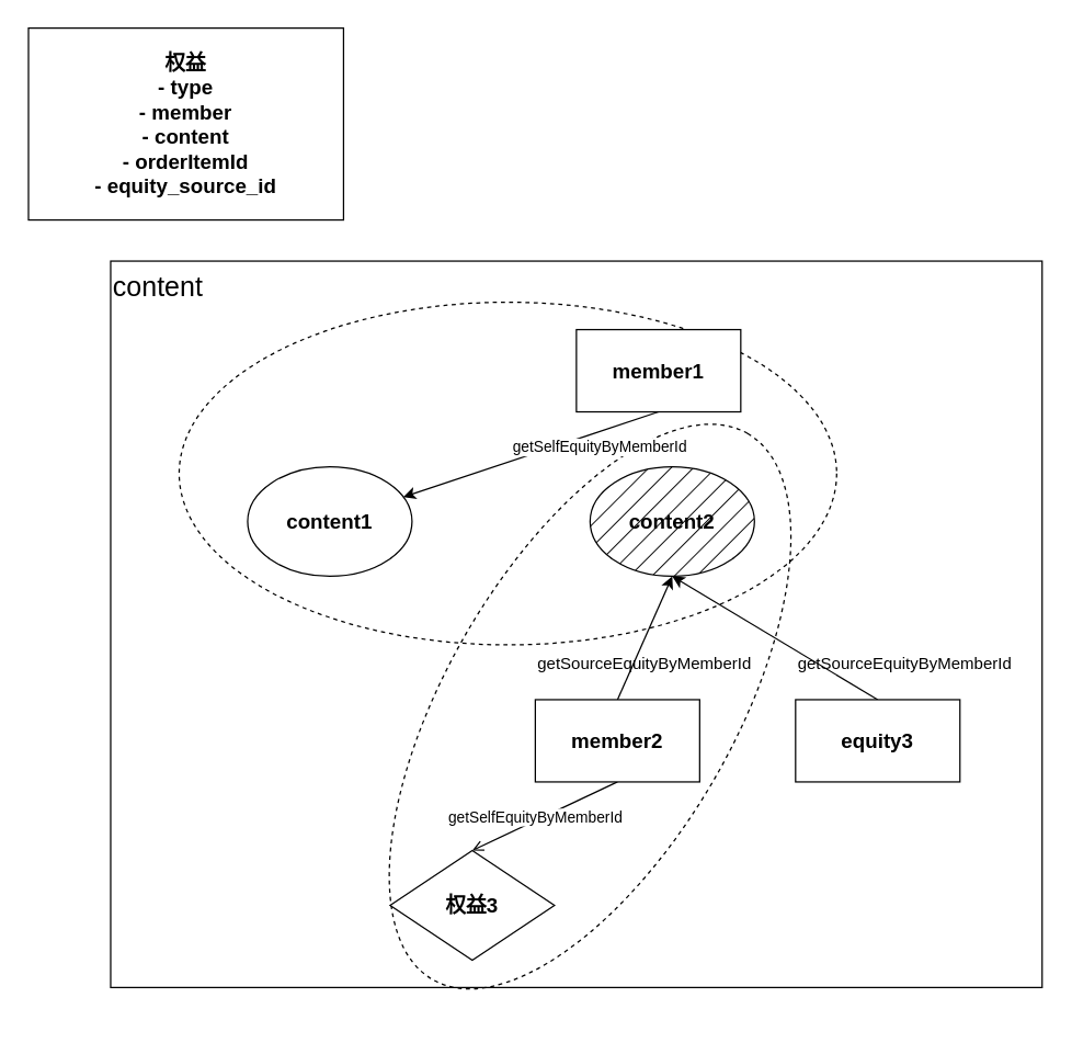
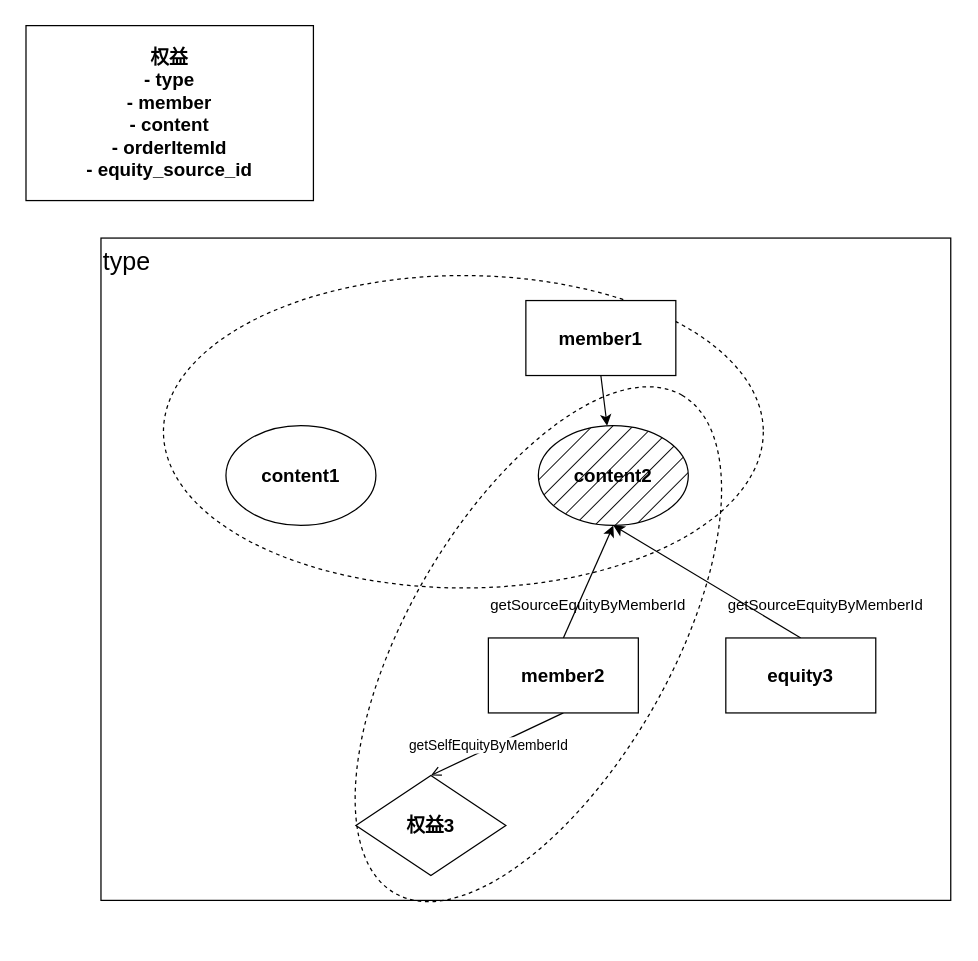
  <mxCell id="0" />
  <mxCell id="1" parent="0" />
  <mxCell id="2" value="权益&lt;div&gt;- type&lt;/div&gt;&lt;div&gt;- member&lt;/div&gt;&lt;div&gt;- content&lt;/div&gt;&lt;div&gt;- orderItemId&lt;/div&gt;&lt;div&gt;- equity_source_id&lt;/div&gt;" style="rounded=0;whiteSpace=wrap;html=1;fontSize=15;fontStyle=1" vertex="1" parent="1"><mxGeometry x="20" y="20" width="230" height="140" as="geometry" /></mxCell>
- <mxCell id="3" value="&lt;div style=&quot;font-size: 20px;&quot;&gt;&lt;span style=&quot;background-color: initial; font-size: 20px;&quot;&gt;content&lt;/span&gt;&lt;/div&gt;" style="rounded=0;whiteSpace=wrap;html=1;align=left;verticalAlign=top;fontSize=20;" vertex="1" parent="1"><mxGeometry x="80" y="190" width="680" height="530" as="geometry" /></mxCell>
+ <mxCell id="3" value="&lt;div style=&quot;font-size: 20px;&quot;&gt;&lt;span style=&quot;background-color: initial; font-size: 20px;&quot;&gt;type&lt;/span&gt;&lt;/div&gt;" style="rounded=0;whiteSpace=wrap;html=1;align=left;verticalAlign=top;fontSize=20;" vertex="1" parent="1"><mxGeometry x="80" y="190" width="680" height="530" as="geometry" /></mxCell>
  <mxCell id="4" value="" style="ellipse;whiteSpace=wrap;html=1;dashed=1;rotation=-60;fillColor=none;" vertex="1" parent="1"><mxGeometry x="200" y="410" width="460" height="210" as="geometry" /></mxCell>
  <mxCell id="5" value="" style="ellipse;whiteSpace=wrap;html=1;dashed=1;fillColor=none;" vertex="1" parent="1"><mxGeometry x="130" y="220" width="480" height="250" as="geometry" /></mxCell>
- <mxCell id="6" style="rounded=0;orthogonalLoop=1;jettySize=auto;html=1;exitX=0.5;exitY=1;exitDx=0;exitDy=0;" edge="1" parent="1" source="9" target="10"><mxGeometry relative="1" as="geometry" /></mxCell>
- <mxCell id="7" value="getSelfEquityByMemberId" style="edgeLabel;align=center;verticalAlign=middle;resizable=0;points=[];html=1;" vertex="1" connectable="0" parent="6"><mxGeometry x="0.048" y="4" relative="1" as="geometry"><mxPoint x="53" y="-11" as="offset" /></mxGeometry></mxCell>
+ <mxCell id="8" style="rounded=0;orthogonalLoop=1;jettySize=auto;html=1;exitX=0.5;exitY=1;exitDx=0;exitDy=0;" edge="1" parent="1" source="9" target="16"><mxGeometry relative="1" as="geometry" /></mxCell>
  <mxCell id="9" value="member1" style="rounded=0;whiteSpace=wrap;html=1;fontSize=15;fontStyle=1" vertex="1" parent="1"><mxGeometry x="420" y="240" width="120" height="60" as="geometry" /></mxCell>
  <mxCell id="10" value="content1" style="ellipse;whiteSpace=wrap;html=1;fontSize=15;fontStyle=1" vertex="1" parent="1"><mxGeometry x="180" y="340" width="120" height="80" as="geometry" /></mxCell>
  <mxCell id="11" style="rounded=0;orthogonalLoop=1;jettySize=auto;html=1;exitX=0.5;exitY=1;exitDx=0;exitDy=0;entryX=0.5;entryY=0;entryDx=0;entryDy=0;endArrow=open;" edge="1" parent="1" source="13" target="17"><mxGeometry relative="1" as="geometry" /></mxCell>
  <mxCell id="12" style="rounded=0;orthogonalLoop=1;jettySize=auto;html=1;exitX=0.5;exitY=0;exitDx=0;exitDy=0;entryX=0.5;entryY=1;entryDx=0;entryDy=0;" edge="1" parent="1" source="13" target="16"><mxGeometry relative="1" as="geometry" /></mxCell>
  <mxCell id="13" value="member2" style="rounded=0;whiteSpace=wrap;html=1;fontSize=15;fontStyle=1" vertex="1" parent="1"><mxGeometry x="390" y="510" width="120" height="60" as="geometry" /></mxCell>
  <mxCell id="14" style="rounded=0;orthogonalLoop=1;jettySize=auto;html=1;exitX=0.5;exitY=0;exitDx=0;exitDy=0;" edge="1" parent="1" source="15"><mxGeometry relative="1" as="geometry"><mxPoint x="490" y="420" as="targetPoint" /></mxGeometry></mxCell>
  <mxCell id="15" value="equity3" style="rounded=0;whiteSpace=wrap;html=1;fontSize=15;fontStyle=1" vertex="1" parent="1"><mxGeometry x="580" y="510" width="120" height="60" as="geometry" /></mxCell>
  <mxCell id="16" value="content2" style="ellipse;whiteSpace=wrap;html=1;fontSize=15;fontStyle=1;fillStyle=hatch;fillColor=#000000;" vertex="1" parent="1"><mxGeometry x="430" y="340" width="120" height="80" as="geometry" /></mxCell>
  <mxCell id="17" value="权益3" style="rhombus;whiteSpace=wrap;html=1;fontSize=15;fontStyle=1;" vertex="1" parent="1"><mxGeometry x="284" y="620" width="120" height="80" as="geometry" /></mxCell>
  <mxCell id="18" value="getSelfEquityByMemberId" style="edgeLabel;align=center;verticalAlign=middle;resizable=0;points=[];html=1;" vertex="1" connectable="0" parent="1"><mxGeometry x="389.998" y="595.004" as="geometry" /></mxCell>
  <mxCell id="19" value="getSourceEquityByMemberId" style="text;whiteSpace=wrap;" vertex="1" parent="1"><mxGeometry x="390" y="470" width="150" height="70" as="geometry" /></mxCell>
  <mxCell id="20" value="getSourceEquityByMemberId" style="text;whiteSpace=wrap;" vertex="1" parent="1"><mxGeometry x="580" y="470" width="150" height="70" as="geometry" /></mxCell>
